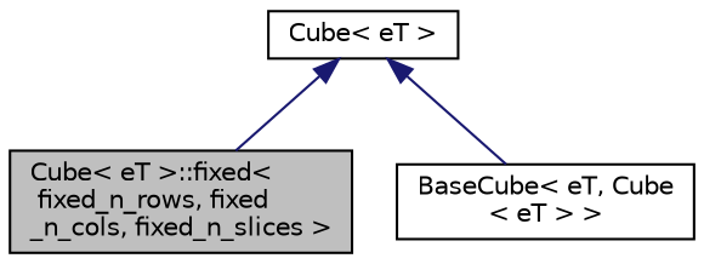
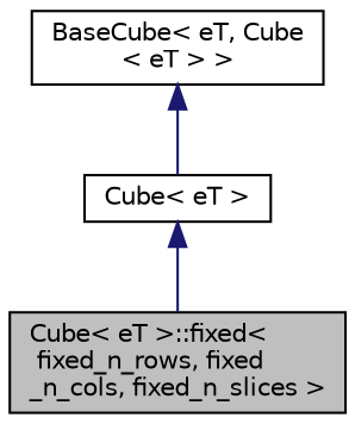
  digraph {
    node [color=black fillcolor=white fontname=Helvetica fontsize=10 shape=record style=filled]
    edge [color=midnightblue dir=back fontname=Helvetica fontsize=10 labelfontname=Helvetica labelfontsize=10 style=solid]
    n1 [fillcolor=grey75 fontcolor=black height=0.2 label="Cube\< eT \>::fixed\<\l fixed_n_rows, fixed\l_n_cols, fixed_n_slices \>" width=0.4]
    n2 [height=0.2 label="Cube\< eT \>" width=0.4]
    n3 [height=0.2 label="BaseCube\< eT, Cube\l\< eT \> \>" width=0.4]
    n2 -> n1
-   n2 -> n3
+   n3 -> n2
  }
